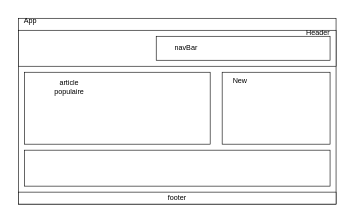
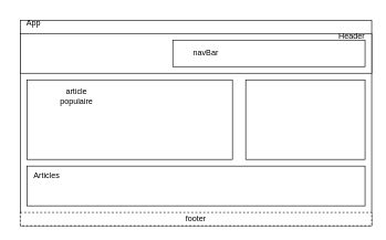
  <mxCell id="0" />
  <mxCell id="1" parent="0" />
  <mxCell id="2" value="" style="rounded=0;whiteSpace=wrap;html=1;" vertex="1" parent="1"><mxGeometry x="30" y="30" width="530" height="310" as="geometry" /></mxCell>
  <mxCell id="3" value="" style="rounded=0;whiteSpace=wrap;html=1;" vertex="1" parent="1"><mxGeometry x="30" y="50" width="530" height="60" as="geometry" /></mxCell>
  <mxCell id="4" value="App" style="text;html=1;strokeColor=none;fillColor=none;align=center;verticalAlign=middle;whiteSpace=wrap;rounded=0;" vertex="1" parent="1"><mxGeometry x="20" width="60" height="30" as="geometry" y="20" /></mxCell>
  <mxCell id="5" value="Header" style="text;html=1;strokeColor=none;fillColor=none;align=center;verticalAlign=middle;whiteSpace=wrap;rounded=0;" vertex="1" parent="1"><mxGeometry x="500" y="40" width="60" height="30" as="geometry" /></mxCell>
  <mxCell id="6" value="" style="rounded=0;whiteSpace=wrap;html=1;" vertex="1" parent="1"><mxGeometry x="260" y="60" width="290" height="40" as="geometry" /></mxCell>
  <mxCell id="7" value="navBar" style="text;html=1;strokeColor=none;fillColor=none;align=center;verticalAlign=middle;whiteSpace=wrap;rounded=0;" vertex="1" parent="1"><mxGeometry x="280" y="65" width="60" height="30" as="geometry" /></mxCell>
  <mxCell id="8" value="" style="rounded=0;whiteSpace=wrap;html=1;" vertex="1" parent="1"><mxGeometry x="40" y="120" width="310" height="120" as="geometry" /></mxCell>
  <mxCell id="9" value="article populaire" style="text;html=1;strokeColor=none;fillColor=none;align=center;verticalAlign=middle;whiteSpace=wrap;rounded=0;" vertex="1" parent="1"><mxGeometry x="85" y="130" width="60" height="30" as="geometry" /></mxCell>
  <mxCell id="10" value="" style="rounded=0;whiteSpace=wrap;html=1;" vertex="1" parent="1"><mxGeometry x="370" y="120" width="180" height="120" as="geometry" /></mxCell>
- <mxCell id="11" value="New" style="text;html=1;strokeColor=none;fillColor=none;align=center;verticalAlign=middle;whiteSpace=wrap;rounded=0;" vertex="1" parent="1"><mxGeometry x="370" y="120" width="60" height="30" as="geometry" /></mxCell>
  <mxCell id="12" value="" style="rounded=0;whiteSpace=wrap;html=1;" vertex="1" parent="1"><mxGeometry x="40" y="250" width="510" height="60" as="geometry" /></mxCell>
- <mxCell id="14" value="footer" style="rounded=0;whiteSpace=wrap;html=1;" vertex="1" parent="1"><mxGeometry x="30" y="320" width="530" height="20" as="geometry" /></mxCell>
+ <mxCell id="13" value="Articles" style="text;html=1;strokeColor=none;fillColor=none;align=center;verticalAlign=middle;whiteSpace=wrap;rounded=0;" vertex="1" parent="1"><mxGeometry x="40" y="250" width="60" height="30" as="geometry" /></mxCell>
+ <mxCell id="14" value="footer" style="rounded=0;whiteSpace=wrap;html=1;dashed=1;" vertex="1" parent="1"><mxGeometry x="30" y="320" width="530" height="20" as="geometry" /></mxCell>
